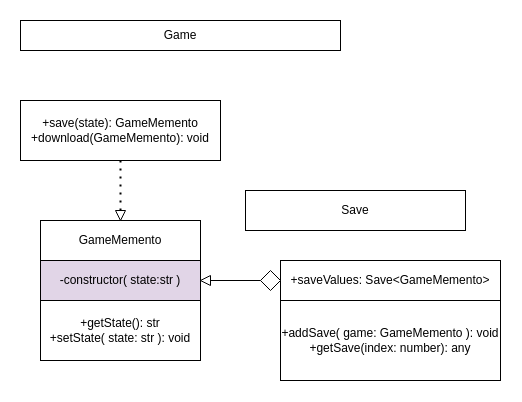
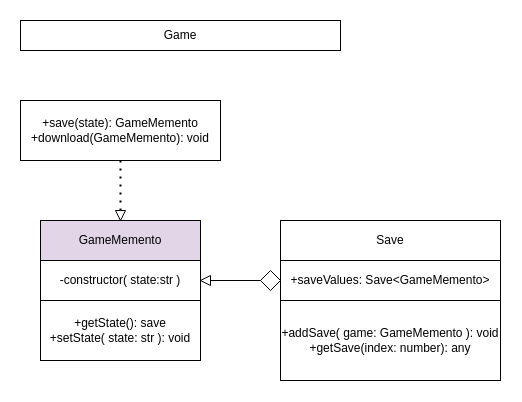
  <mxCell id="0" />
  <mxCell id="1" parent="0" />
  <mxCell id="2" value="Game" style="rounded=0;whiteSpace=wrap;html=1;" parent="1" vertex="1"><mxGeometry x="20" y="20" width="320" height="30" as="geometry" /></mxCell>
  <mxCell id="3" value="+save(state): GameMemento&lt;br&gt;+download(GameMemento): void" style="rounded=0;whiteSpace=wrap;html=1;" parent="1" vertex="1"><mxGeometry x="20" y="100" width="200" height="60" as="geometry" /></mxCell>
- <mxCell id="4" value="GameMemento" style="rounded=0;whiteSpace=wrap;html=1;" parent="1" vertex="1"><mxGeometry x="40" y="220" width="160" height="40" as="geometry" /></mxCell>
- <mxCell id="5" value="-constructor( state:str )" style="rounded=0;whiteSpace=wrap;html=1;fillColor=#e1d5e7;" parent="1" vertex="1"><mxGeometry x="40" y="260" width="160" height="40" as="geometry" /></mxCell>
- <mxCell id="6" value="+getState(): str&lt;br&gt;+setState( state: str ): void" style="rounded=0;whiteSpace=wrap;html=1;" parent="1" vertex="1"><mxGeometry x="40" y="300" width="160" height="60" as="geometry" /></mxCell>
- <mxCell id="7" value="Save" style="rounded=0;whiteSpace=wrap;html=1;" parent="1" vertex="1"><mxGeometry x="245" y="190" width="220" height="40" as="geometry" /></mxCell>
+ <mxCell id="4" value="GameMemento" style="rounded=0;whiteSpace=wrap;html=1;fillColor=#e1d5e7;" parent="1" vertex="1"><mxGeometry x="40" y="220" width="160" height="40" as="geometry" /></mxCell>
+ <mxCell id="5" value="-constructor( state:str )" style="rounded=0;whiteSpace=wrap;html=1;" parent="1" vertex="1"><mxGeometry x="40" y="260" width="160" height="40" as="geometry" /></mxCell>
+ <mxCell id="6" value="+getState(): save&lt;br&gt;+setState( state: str ): void" style="rounded=0;whiteSpace=wrap;html=1;" parent="1" vertex="1"><mxGeometry x="40" y="300" width="160" height="60" as="geometry" /></mxCell>
+ <mxCell id="7" value="Save" style="rounded=0;whiteSpace=wrap;html=1;" parent="1" vertex="1"><mxGeometry x="280" y="220" width="220" height="40" as="geometry" /></mxCell>
  <mxCell id="8" value="+saveValues: Save&amp;lt;GameMemento&amp;gt;" style="rounded=0;whiteSpace=wrap;html=1;" parent="1" vertex="1"><mxGeometry x="280" y="260" width="220" height="40" as="geometry" /></mxCell>
  <mxCell id="9" value="+addSave( game: GameMemento ): void&lt;br&gt;+getSave(index: number): any" style="rounded=0;whiteSpace=wrap;html=1;" parent="1" vertex="1"><mxGeometry x="280" y="300" width="220" height="80" as="geometry" /></mxCell>
  <mxCell id="10" value="" style="rhombus;whiteSpace=wrap;html=1;" parent="1" vertex="1"><mxGeometry x="260" y="270" width="20" height="20" as="geometry" /></mxCell>
  <mxCell id="11" value="" style="endArrow=none;dashed=1;html=1;dashPattern=1 3;strokeWidth=2;entryX=0;entryY=0.5;entryDx=0;entryDy=0;exitX=0.5;exitY=1;exitDx=0;exitDy=0;" parent="1" edge="1" target="12" source="3"><mxGeometry width="50" height="50" relative="1" as="geometry"><mxPoint x="-40" y="280" as="sourcePoint" /><mxPoint x="-10" y="280" as="targetPoint" /></mxGeometry></mxCell>
  <mxCell id="12" value="" style="triangle;whiteSpace=wrap;html=1;rotation=90;" vertex="1" parent="1"><mxGeometry x="115" y="210" width="10" height="10" as="geometry" /></mxCell>
  <mxCell id="13" value="" style="triangle;whiteSpace=wrap;html=1;rotation=-180;" vertex="1" parent="1"><mxGeometry x="200" y="275" width="10" height="10" as="geometry" /></mxCell>
  <mxCell id="14" value="" style="endArrow=none;html=1;entryX=0;entryY=0.5;entryDx=0;entryDy=0;" edge="1" parent="1" target="10"><mxGeometry width="50" height="50" relative="1" as="geometry"><mxPoint x="210" y="280" as="sourcePoint" /><mxPoint x="260" y="230" as="targetPoint" /></mxGeometry></mxCell>
